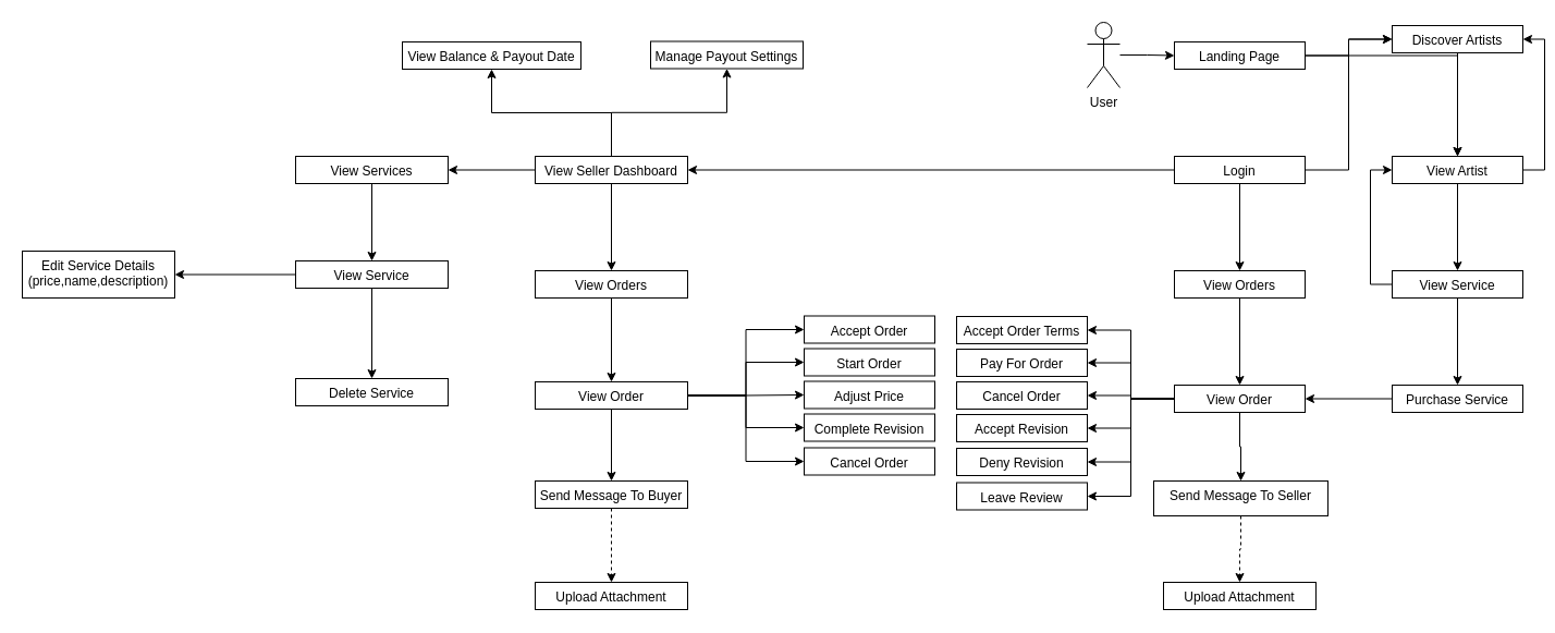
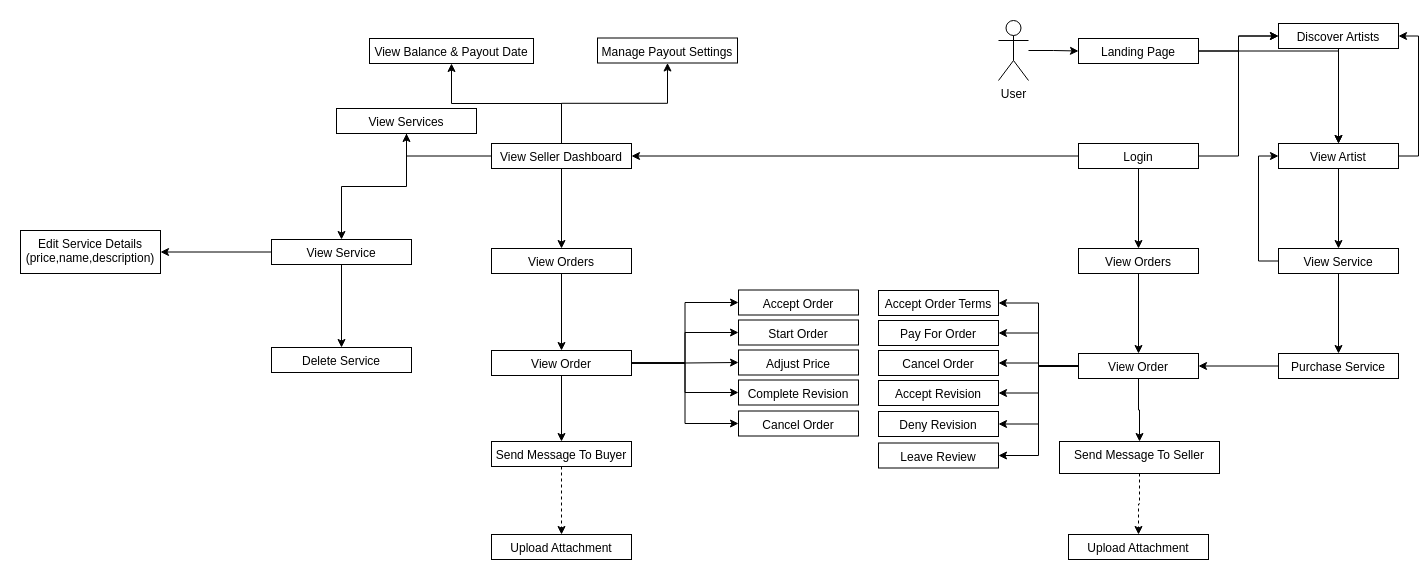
  <mxCell id="0" />
  <mxCell id="1" parent="0" />
  <mxCell id="2" value="" style="edgeStyle=orthogonalEdgeStyle;rounded=0;orthogonalLoop=1;jettySize=auto;html=1;" edge="1" parent="1" source="3" target="6"><mxGeometry relative="1" as="geometry" /></mxCell>
  <mxCell id="3" value="User" style="shape=umlActor;verticalLabelPosition=bottom;verticalAlign=top;html=1;outlineConnect=0;" vertex="1" parent="1"><mxGeometry x="998" y="20" width="30" height="60" as="geometry" /></mxCell>
  <mxCell id="4" value="" style="edgeStyle=orthogonalEdgeStyle;rounded=0;orthogonalLoop=1;jettySize=auto;html=1;" edge="1" parent="1" source="6" target="8"><mxGeometry relative="1" as="geometry" /></mxCell>
  <mxCell id="5" value="" style="edgeStyle=orthogonalEdgeStyle;rounded=0;orthogonalLoop=1;jettySize=auto;html=1;" edge="1" parent="1" source="6" target="11"><mxGeometry relative="1" as="geometry" /></mxCell>
  <mxCell id="6" value="Landing Page" style="whiteSpace=wrap;html=1;verticalAlign=top;" vertex="1" parent="1"><mxGeometry x="1078" y="38" width="120" height="25" as="geometry" /></mxCell>
  <mxCell id="7" value="" style="edgeStyle=orthogonalEdgeStyle;rounded=0;orthogonalLoop=1;jettySize=auto;html=1;" edge="1" parent="1" source="8" target="11"><mxGeometry relative="1" as="geometry" /></mxCell>
  <mxCell id="8" value="Discover Artists" style="whiteSpace=wrap;html=1;verticalAlign=top;" vertex="1" parent="1"><mxGeometry x="1278" y="23" width="120" height="25" as="geometry" /></mxCell>
  <mxCell id="9" style="edgeStyle=orthogonalEdgeStyle;rounded=0;orthogonalLoop=1;jettySize=auto;html=1;exitX=1;exitY=0.5;exitDx=0;exitDy=0;entryX=1;entryY=0.5;entryDx=0;entryDy=0;" edge="1" parent="1" source="11" target="8"><mxGeometry relative="1" as="geometry" /></mxCell>
  <mxCell id="10" value="" style="edgeStyle=orthogonalEdgeStyle;rounded=0;orthogonalLoop=1;jettySize=auto;html=1;" edge="1" parent="1" source="11" target="14"><mxGeometry relative="1" as="geometry" /></mxCell>
  <mxCell id="11" value="View Artist" style="whiteSpace=wrap;html=1;verticalAlign=top;" vertex="1" parent="1"><mxGeometry x="1278" y="143" width="120" height="25" as="geometry" /></mxCell>
  <mxCell id="12" style="edgeStyle=orthogonalEdgeStyle;rounded=0;orthogonalLoop=1;jettySize=auto;html=1;exitX=0;exitY=0.5;exitDx=0;exitDy=0;entryX=0;entryY=0.5;entryDx=0;entryDy=0;" edge="1" parent="1" source="14" target="11"><mxGeometry relative="1" as="geometry"><mxPoint x="1278" y="170" as="targetPoint" /></mxGeometry></mxCell>
  <mxCell id="13" value="" style="edgeStyle=orthogonalEdgeStyle;rounded=0;orthogonalLoop=1;jettySize=auto;html=1;" edge="1" parent="1" source="14" target="22"><mxGeometry relative="1" as="geometry" /></mxCell>
  <mxCell id="14" value="View Service" style="whiteSpace=wrap;html=1;verticalAlign=top;" vertex="1" parent="1"><mxGeometry x="1278" y="248" width="120" height="25" as="geometry" /></mxCell>
  <mxCell id="15" value="" style="edgeStyle=orthogonalEdgeStyle;rounded=0;orthogonalLoop=1;jettySize=auto;html=1;" edge="1" parent="1" source="18" target="20"><mxGeometry relative="1" as="geometry" /></mxCell>
  <mxCell id="16" style="edgeStyle=orthogonalEdgeStyle;rounded=0;orthogonalLoop=1;jettySize=auto;html=1;exitX=1;exitY=0.5;exitDx=0;exitDy=0;entryX=0;entryY=0.5;entryDx=0;entryDy=0;" edge="1" parent="1" source="18" target="8"><mxGeometry relative="1" as="geometry"><mxPoint x="678" y="-210" as="targetPoint" /></mxGeometry></mxCell>
  <mxCell id="17" value="" style="edgeStyle=orthogonalEdgeStyle;rounded=0;orthogonalLoop=1;jettySize=auto;html=1;" edge="1" parent="1" source="18" target="27"><mxGeometry relative="1" as="geometry" /></mxCell>
  <mxCell id="18" value="Login" style="whiteSpace=wrap;html=1;verticalAlign=top;" vertex="1" parent="1"><mxGeometry x="1078" y="143" width="120" height="25" as="geometry" /></mxCell>
  <mxCell id="19" value="" style="edgeStyle=orthogonalEdgeStyle;rounded=0;orthogonalLoop=1;jettySize=auto;html=1;" edge="1" parent="1" source="20" target="35"><mxGeometry relative="1" as="geometry" /></mxCell>
  <mxCell id="20" value="View Orders" style="whiteSpace=wrap;html=1;verticalAlign=top;" vertex="1" parent="1"><mxGeometry x="1078" y="248" width="120" height="25" as="geometry" /></mxCell>
  <mxCell id="21" value="" style="edgeStyle=orthogonalEdgeStyle;rounded=0;orthogonalLoop=1;jettySize=auto;html=1;" edge="1" parent="1" source="22" target="35"><mxGeometry relative="1" as="geometry" /></mxCell>
  <mxCell id="22" value="Purchase Service" style="whiteSpace=wrap;html=1;verticalAlign=top;" vertex="1" parent="1"><mxGeometry x="1278" y="353" width="120" height="25" as="geometry" /></mxCell>
  <mxCell id="23" value="" style="edgeStyle=orthogonalEdgeStyle;rounded=0;orthogonalLoop=1;jettySize=auto;html=1;" edge="1" parent="1" source="27" target="43"><mxGeometry relative="1" as="geometry" /></mxCell>
  <mxCell id="24" style="edgeStyle=orthogonalEdgeStyle;rounded=0;orthogonalLoop=1;jettySize=auto;html=1;exitX=0.5;exitY=0;exitDx=0;exitDy=0;entryX=0.5;entryY=1;entryDx=0;entryDy=0;" edge="1" parent="1" source="27" target="44"><mxGeometry relative="1" as="geometry" /></mxCell>
  <mxCell id="25" value="" style="edgeStyle=orthogonalEdgeStyle;rounded=0;orthogonalLoop=1;jettySize=auto;html=1;" edge="1" parent="1" source="27" target="46"><mxGeometry relative="1" as="geometry" /></mxCell>
  <mxCell id="26" value="" style="edgeStyle=orthogonalEdgeStyle;rounded=0;orthogonalLoop=1;jettySize=auto;html=1;" edge="1" parent="1" source="27" target="53"><mxGeometry relative="1" as="geometry" /></mxCell>
  <mxCell id="27" value="View Seller Dashboard" style="whiteSpace=wrap;html=1;verticalAlign=top;" vertex="1" parent="1"><mxGeometry x="491" y="143" width="140" height="25" as="geometry" /></mxCell>
  <mxCell id="28" value="" style="edgeStyle=orthogonalEdgeStyle;rounded=0;orthogonalLoop=1;jettySize=auto;html=1;" edge="1" parent="1" source="35" target="37"><mxGeometry relative="1" as="geometry" /></mxCell>
  <mxCell id="29" value="" style="edgeStyle=orthogonalEdgeStyle;rounded=0;orthogonalLoop=1;jettySize=auto;html=1;" edge="1" parent="1" source="35" target="38"><mxGeometry relative="1" as="geometry" /></mxCell>
  <mxCell id="30" style="edgeStyle=orthogonalEdgeStyle;rounded=0;orthogonalLoop=1;jettySize=auto;html=1;exitX=0;exitY=0.5;exitDx=0;exitDy=0;entryX=1;entryY=0.5;entryDx=0;entryDy=0;" edge="1" parent="1" source="35" target="39"><mxGeometry relative="1" as="geometry" /></mxCell>
  <mxCell id="31" style="edgeStyle=orthogonalEdgeStyle;rounded=0;orthogonalLoop=1;jettySize=auto;html=1;exitX=0;exitY=0.5;exitDx=0;exitDy=0;entryX=1;entryY=0.5;entryDx=0;entryDy=0;" edge="1" parent="1" source="35" target="40"><mxGeometry relative="1" as="geometry" /></mxCell>
  <mxCell id="32" style="edgeStyle=orthogonalEdgeStyle;rounded=0;orthogonalLoop=1;jettySize=auto;html=1;exitX=0;exitY=0.5;exitDx=0;exitDy=0;entryX=1;entryY=0.5;entryDx=0;entryDy=0;" edge="1" parent="1" source="35" target="42"><mxGeometry relative="1" as="geometry" /></mxCell>
  <mxCell id="33" style="edgeStyle=orthogonalEdgeStyle;rounded=0;orthogonalLoop=1;jettySize=auto;html=1;exitX=0;exitY=0.5;exitDx=0;exitDy=0;entryX=1;entryY=0.5;entryDx=0;entryDy=0;" edge="1" parent="1" source="35" target="41"><mxGeometry relative="1" as="geometry" /></mxCell>
  <mxCell id="34" style="edgeStyle=orthogonalEdgeStyle;rounded=0;orthogonalLoop=1;jettySize=auto;html=1;exitX=0;exitY=0.5;exitDx=0;exitDy=0;entryX=1;entryY=0.5;entryDx=0;entryDy=0;" edge="1" parent="1" source="35" target="70"><mxGeometry relative="1" as="geometry" /></mxCell>
  <mxCell id="35" value="View Order" style="whiteSpace=wrap;html=1;verticalAlign=top;" vertex="1" parent="1"><mxGeometry x="1078" y="353" width="120" height="25" as="geometry" /></mxCell>
  <mxCell id="36" value="" style="edgeStyle=orthogonalEdgeStyle;rounded=0;orthogonalLoop=1;jettySize=auto;html=1;dashed=1;" edge="1" parent="1" source="37" target="64"><mxGeometry relative="1" as="geometry" /></mxCell>
  <mxCell id="37" value="Send Message To Seller" style="whiteSpace=wrap;html=1;verticalAlign=top;" vertex="1" parent="1"><mxGeometry x="1059" y="441" width="160" height="32" as="geometry" /></mxCell>
  <mxCell id="38" value="Cancel Order" style="whiteSpace=wrap;html=1;verticalAlign=top;" vertex="1" parent="1"><mxGeometry x="878" y="350" width="120" height="25" as="geometry" /></mxCell>
  <mxCell id="39" value="Accept Revision" style="whiteSpace=wrap;html=1;verticalAlign=top;" vertex="1" parent="1"><mxGeometry x="878" y="380" width="120" height="25" as="geometry" /></mxCell>
  <mxCell id="40" value="Pay For Order" style="whiteSpace=wrap;html=1;verticalAlign=top;" vertex="1" parent="1"><mxGeometry x="878" y="320" width="120" height="25" as="geometry" /></mxCell>
  <mxCell id="41" value="Accept Order Terms" style="whiteSpace=wrap;html=1;verticalAlign=top;" vertex="1" parent="1"><mxGeometry x="878" y="290" width="120" height="25" as="geometry" /></mxCell>
  <mxCell id="42" value="Deny Revision" style="whiteSpace=wrap;html=1;verticalAlign=top;" vertex="1" parent="1"><mxGeometry x="878" y="411" width="120" height="25" as="geometry" /></mxCell>
  <mxCell id="43" value="Manage Payout Settings" style="whiteSpace=wrap;html=1;verticalAlign=top;" vertex="1" parent="1"><mxGeometry x="597" y="37.5" width="140" height="25" as="geometry" /></mxCell>
  <mxCell id="44" value="View Balance &amp;amp; Payout Date" style="whiteSpace=wrap;html=1;verticalAlign=top;" vertex="1" parent="1"><mxGeometry x="369" y="38" width="164" height="25" as="geometry" /></mxCell>
  <mxCell id="45" value="" style="edgeStyle=orthogonalEdgeStyle;rounded=0;orthogonalLoop=1;jettySize=auto;html=1;" edge="1" parent="1" source="46" target="49"><mxGeometry relative="1" as="geometry" /></mxCell>
- <mxCell id="46" value="View Services" style="whiteSpace=wrap;html=1;verticalAlign=top;" vertex="1" parent="1"><mxGeometry x="271" y="143" width="140" height="25" as="geometry" /></mxCell>
+ <mxCell id="46" value="View Services" style="whiteSpace=wrap;html=1;verticalAlign=top;" vertex="1" parent="1"><mxGeometry x="336" y="108" width="140" height="25" as="geometry" /></mxCell>
  <mxCell id="47" value="" style="edgeStyle=orthogonalEdgeStyle;rounded=0;orthogonalLoop=1;jettySize=auto;html=1;" edge="1" parent="1" source="49" target="50"><mxGeometry relative="1" as="geometry" /></mxCell>
  <mxCell id="48" value="" style="edgeStyle=orthogonalEdgeStyle;rounded=0;orthogonalLoop=1;jettySize=auto;html=1;" edge="1" parent="1" source="49" target="51"><mxGeometry relative="1" as="geometry" /></mxCell>
  <mxCell id="49" value="View Service" style="whiteSpace=wrap;html=1;verticalAlign=top;" vertex="1" parent="1"><mxGeometry x="271" y="239" width="140" height="25" as="geometry" /></mxCell>
  <mxCell id="50" value="Delete Service" style="whiteSpace=wrap;html=1;verticalAlign=top;" vertex="1" parent="1"><mxGeometry x="271" y="347" width="140" height="25" as="geometry" /></mxCell>
  <mxCell id="51" value="Edit Service Details&lt;br&gt;(price,name,description)" style="whiteSpace=wrap;html=1;verticalAlign=top;" vertex="1" parent="1"><mxGeometry x="20" y="230" width="140" height="43" as="geometry" /></mxCell>
  <mxCell id="52" value="" style="edgeStyle=orthogonalEdgeStyle;rounded=0;orthogonalLoop=1;jettySize=auto;html=1;" edge="1" parent="1" source="53" target="60"><mxGeometry relative="1" as="geometry" /></mxCell>
  <mxCell id="53" value="View Orders" style="whiteSpace=wrap;html=1;verticalAlign=top;" vertex="1" parent="1"><mxGeometry x="491" y="248" width="140" height="25" as="geometry" /></mxCell>
  <mxCell id="54" value="" style="edgeStyle=orthogonalEdgeStyle;rounded=0;orthogonalLoop=1;jettySize=auto;html=1;" edge="1" parent="1" source="60" target="62"><mxGeometry relative="1" as="geometry" /></mxCell>
  <mxCell id="55" style="edgeStyle=orthogonalEdgeStyle;rounded=0;orthogonalLoop=1;jettySize=auto;html=1;exitX=1;exitY=0.5;exitDx=0;exitDy=0;entryX=0;entryY=0.5;entryDx=0;entryDy=0;" edge="1" parent="1" source="60" target="68"><mxGeometry relative="1" as="geometry" /></mxCell>
  <mxCell id="56" style="edgeStyle=orthogonalEdgeStyle;rounded=0;orthogonalLoop=1;jettySize=auto;html=1;exitX=1;exitY=0.5;exitDx=0;exitDy=0;entryX=0;entryY=0.5;entryDx=0;entryDy=0;" edge="1" parent="1" source="60" target="67"><mxGeometry relative="1" as="geometry" /></mxCell>
  <mxCell id="57" style="edgeStyle=orthogonalEdgeStyle;rounded=0;orthogonalLoop=1;jettySize=auto;html=1;exitX=1;exitY=0.5;exitDx=0;exitDy=0;entryX=0;entryY=0.5;entryDx=0;entryDy=0;" edge="1" parent="1" source="60" target="65"><mxGeometry relative="1" as="geometry" /></mxCell>
  <mxCell id="58" style="edgeStyle=orthogonalEdgeStyle;rounded=0;orthogonalLoop=1;jettySize=auto;html=1;exitX=1;exitY=0.5;exitDx=0;exitDy=0;entryX=0;entryY=0.5;entryDx=0;entryDy=0;" edge="1" parent="1" source="60" target="66"><mxGeometry relative="1" as="geometry" /></mxCell>
  <mxCell id="59" style="edgeStyle=orthogonalEdgeStyle;rounded=0;orthogonalLoop=1;jettySize=auto;html=1;exitX=1;exitY=0.5;exitDx=0;exitDy=0;entryX=0;entryY=0.5;entryDx=0;entryDy=0;" edge="1" parent="1" source="60" target="69"><mxGeometry relative="1" as="geometry" /></mxCell>
  <mxCell id="60" value="View Order" style="whiteSpace=wrap;html=1;verticalAlign=top;" vertex="1" parent="1"><mxGeometry x="491" y="350" width="140" height="25" as="geometry" /></mxCell>
  <mxCell id="61" value="" style="edgeStyle=orthogonalEdgeStyle;rounded=0;orthogonalLoop=1;jettySize=auto;html=1;dashed=1;" edge="1" parent="1" source="62" target="63"><mxGeometry relative="1" as="geometry" /></mxCell>
  <mxCell id="62" value="Send Message To Buyer" style="whiteSpace=wrap;html=1;verticalAlign=top;" vertex="1" parent="1"><mxGeometry x="491" y="441" width="140" height="25" as="geometry" /></mxCell>
  <mxCell id="63" value="Upload Attachment" style="whiteSpace=wrap;html=1;verticalAlign=top;" vertex="1" parent="1"><mxGeometry x="491" y="534" width="140" height="25" as="geometry" /></mxCell>
  <mxCell id="64" value="Upload Attachment" style="whiteSpace=wrap;html=1;verticalAlign=top;" vertex="1" parent="1"><mxGeometry x="1068" y="534" width="140" height="25" as="geometry" /></mxCell>
  <mxCell id="65" value="Adjust Price" style="whiteSpace=wrap;html=1;verticalAlign=top;" vertex="1" parent="1"><mxGeometry x="738" y="349.5" width="120" height="25" as="geometry" /></mxCell>
  <mxCell id="66" value="Complete Revision" style="whiteSpace=wrap;html=1;verticalAlign=top;" vertex="1" parent="1"><mxGeometry x="738" y="379.5" width="120" height="25" as="geometry" /></mxCell>
  <mxCell id="67" value="Start Order" style="whiteSpace=wrap;html=1;verticalAlign=top;" vertex="1" parent="1"><mxGeometry x="738" y="319.5" width="120" height="25" as="geometry" /></mxCell>
  <mxCell id="68" value="Accept Order" style="whiteSpace=wrap;html=1;verticalAlign=top;" vertex="1" parent="1"><mxGeometry x="738" y="289.5" width="120" height="25" as="geometry" /></mxCell>
  <mxCell id="69" value="Cancel Order" style="whiteSpace=wrap;html=1;verticalAlign=top;" vertex="1" parent="1"><mxGeometry x="738" y="410.5" width="120" height="25" as="geometry" /></mxCell>
  <mxCell id="70" value="Leave Review" style="whiteSpace=wrap;html=1;verticalAlign=top;" vertex="1" parent="1"><mxGeometry x="878" y="442.5" width="120" height="25" as="geometry" /></mxCell>
